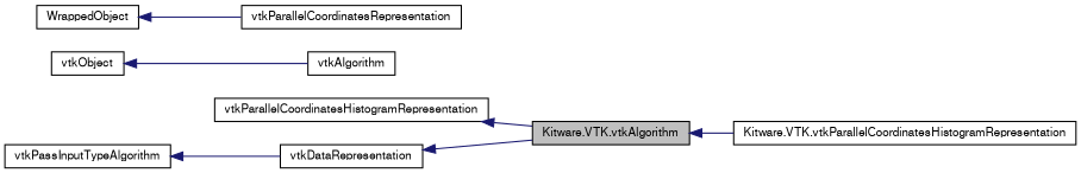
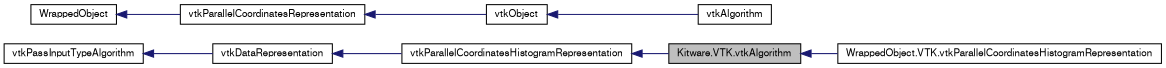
  digraph {
    rankdir=LR
    node [color=black fontname=FreeSans fontsize=10 shape=record]
    edge [color=midnightblue dir=back fontname=FreeSans fontsize=10 labelfontname=FreeSans labelfontsize=10 style=solid]
    n1 [fillcolor=grey75 fontcolor=black height=0.2 label="Kitware.VTK.vtkAlgorithm" style=filled width=0.4]
-   n2 [height=0.2 label="Kitware.VTK.vtkParallelCoordinatesHistogramRepresentation" width=0.4]
+   n2 [height=0.2 label="WrappedObject.VTK.vtkParallelCoordinatesHistogramRepresentation" width=0.4]
    n3 [height=0.2 label=vtkParallelCoordinatesHistogramRepresentation width=0.4]
    n4 [height=0.2 label=vtkDataRepresentation width=0.4]
    n5 [height=0.2 label=vtkPassInputTypeAlgorithm width=0.4]
    n6 [height=0.2 label=vtkAlgorithm width=0.4]
    n7 [height=0.2 label=vtkObject width=0.4]
    n8 [height=0.2 label=vtkParallelCoordinatesRepresentation width=0.4]
    n9 [height=0.2 label=WrappedObject width=0.4]
    n1 -> n2
    n3 -> n1
-   n4 -> n1
+   n4 -> n3
    n5 -> n4
    n7 -> n6
+   n8 -> n7
    n9 -> n8
  }
